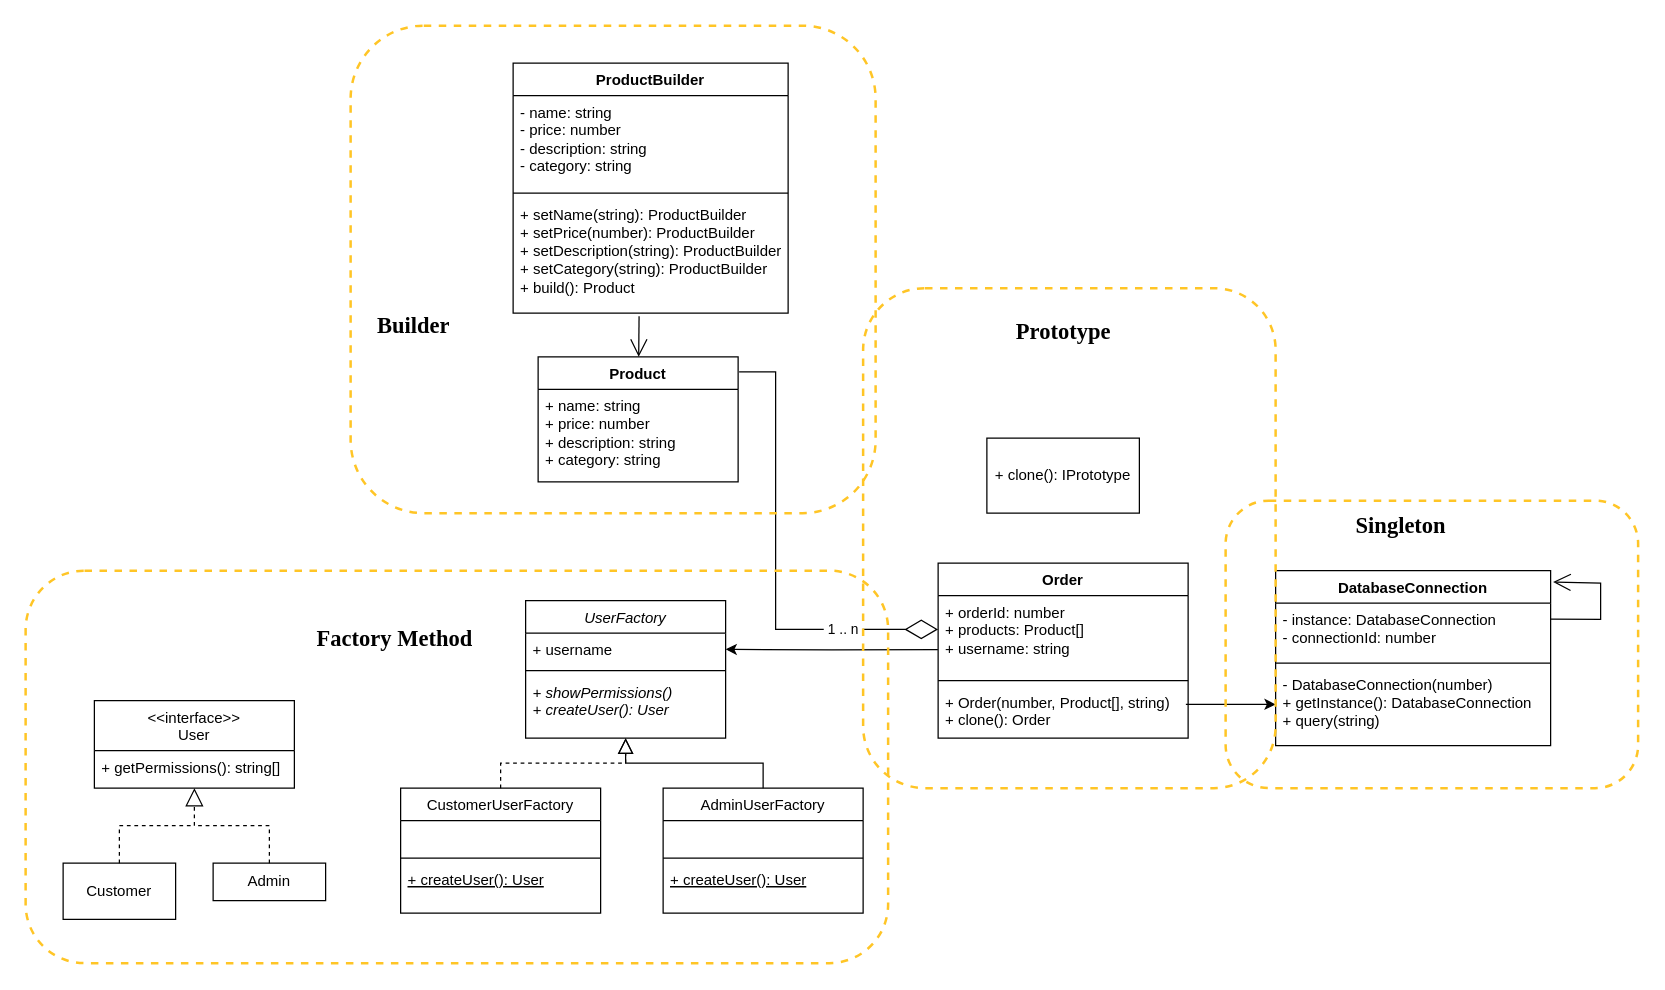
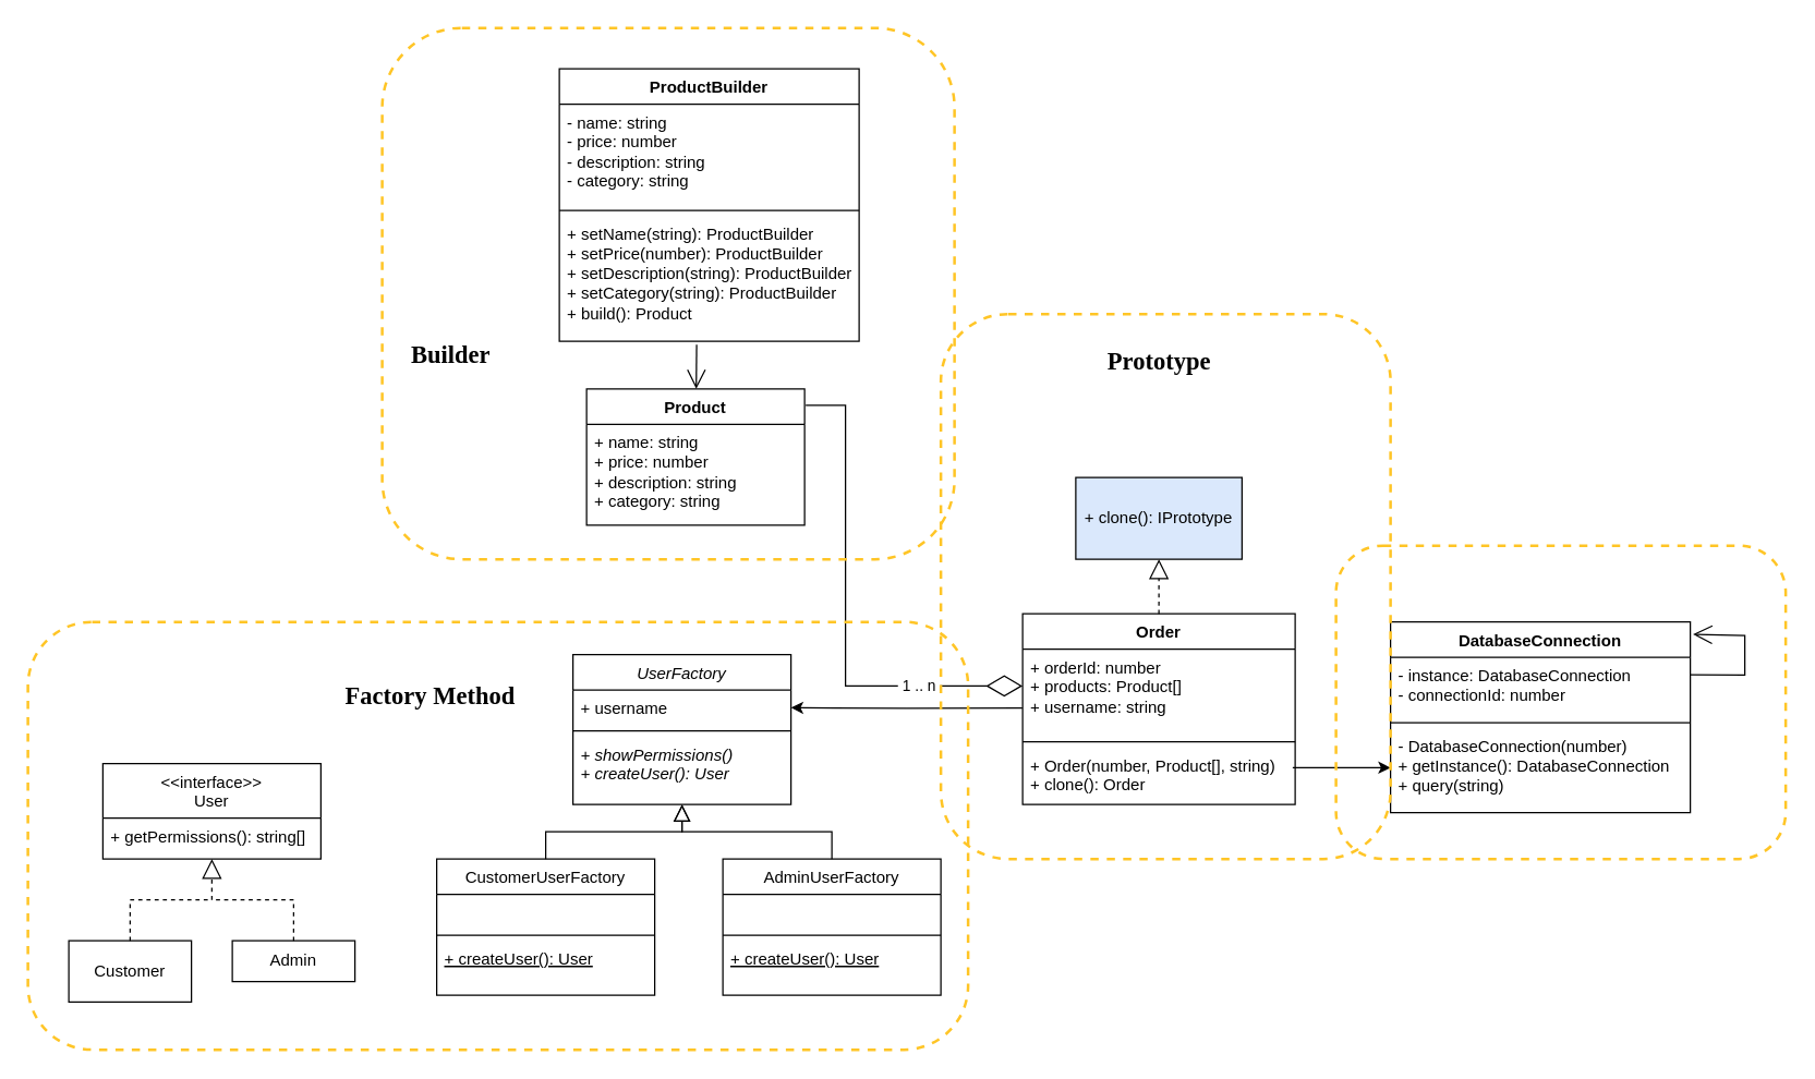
  <mxCell id="0" />
  <mxCell id="1" parent="0" />
  <mxCell id="2" value="UserFactory" style="swimlane;fontStyle=2;align=center;verticalAlign=top;childLayout=stackLayout;horizontal=1;startSize=26;horizontalStack=0;resizeParent=1;resizeLast=0;collapsible=1;marginBottom=0;rounded=0;shadow=0;strokeWidth=1;" parent="1" vertex="1"><mxGeometry x="420" y="480" width="160" height="110" as="geometry"><mxRectangle x="373" y="210" width="160" height="26" as="alternateBounds" /></mxGeometry></mxCell>
  <mxCell id="3" value="+ username" style="text;align=left;verticalAlign=top;spacingLeft=4;spacingRight=4;overflow=hidden;rotatable=0;points=[[0,0.5],[1,0.5]];portConstraint=eastwest;" parent="2" vertex="1"><mxGeometry y="26" width="160" height="26" as="geometry" /></mxCell>
  <mxCell id="4" value="" style="line;html=1;strokeWidth=1;align=left;verticalAlign=middle;spacingTop=-1;spacingLeft=3;spacingRight=3;rotatable=0;labelPosition=right;points=[];portConstraint=eastwest;" parent="2" vertex="1"><mxGeometry y="52" width="160" height="8" as="geometry" /></mxCell>
  <mxCell id="5" value="+ showPermissions()&#10;+ createUser(): User" style="text;align=left;verticalAlign=top;spacingLeft=4;spacingRight=4;overflow=hidden;rotatable=0;points=[[0,0.5],[1,0.5]];portConstraint=eastwest;fontStyle=2" parent="2" vertex="1"><mxGeometry y="60" width="160" height="50" as="geometry" /></mxCell>
  <mxCell id="6" value="CustomerUserFactory" style="swimlane;fontStyle=0;align=center;verticalAlign=top;childLayout=stackLayout;horizontal=1;startSize=26;horizontalStack=0;resizeParent=1;resizeLast=0;collapsible=1;marginBottom=0;rounded=0;shadow=0;strokeWidth=1;" parent="1" vertex="1"><mxGeometry x="320" y="630" width="160" height="100" as="geometry"><mxRectangle x="130" y="380" width="160" height="26" as="alternateBounds" /></mxGeometry></mxCell>
  <mxCell id="7" value="&#10;" style="text;align=left;verticalAlign=top;spacingLeft=4;spacingRight=4;overflow=hidden;rotatable=0;points=[[0,0.5],[1,0.5]];portConstraint=eastwest;" parent="6" vertex="1"><mxGeometry y="26" width="160" height="26" as="geometry" /></mxCell>
  <mxCell id="8" value="" style="line;html=1;strokeWidth=1;align=left;verticalAlign=middle;spacingTop=-1;spacingLeft=3;spacingRight=3;rotatable=0;labelPosition=right;points=[];portConstraint=eastwest;" parent="6" vertex="1"><mxGeometry y="52" width="160" height="8" as="geometry" /></mxCell>
  <mxCell id="9" value="+ createUser(): User" style="text;align=left;verticalAlign=top;spacingLeft=4;spacingRight=4;overflow=hidden;rotatable=0;points=[[0,0.5],[1,0.5]];portConstraint=eastwest;fontStyle=4" parent="6" vertex="1"><mxGeometry y="60" width="160" height="26" as="geometry" /></mxCell>
- <mxCell id="10" value="" style="endArrow=block;endSize=10;endFill=0;shadow=0;strokeWidth=1;rounded=0;curved=0;edgeStyle=elbowEdgeStyle;elbow=vertical;dashed=1;" parent="1" source="6" target="2" edge="1"><mxGeometry width="160" relative="1" as="geometry"><mxPoint x="400" y="473" as="sourcePoint" /><mxPoint x="400" y="473" as="targetPoint" /></mxGeometry></mxCell>
+ <mxCell id="10" value="" style="endArrow=block;endSize=10;endFill=0;shadow=0;strokeWidth=1;rounded=0;curved=0;edgeStyle=elbowEdgeStyle;elbow=vertical;" parent="1" source="6" target="2" edge="1"><mxGeometry width="160" relative="1" as="geometry"><mxPoint x="400" y="473" as="sourcePoint" /><mxPoint x="400" y="473" as="targetPoint" /></mxGeometry></mxCell>
  <mxCell id="11" value="AdminUserFactory" style="swimlane;fontStyle=0;align=center;verticalAlign=top;childLayout=stackLayout;horizontal=1;startSize=26;horizontalStack=0;resizeParent=1;resizeLast=0;collapsible=1;marginBottom=0;rounded=0;shadow=0;strokeWidth=1;" parent="1" vertex="1"><mxGeometry x="530" y="630" width="160" height="100" as="geometry"><mxRectangle x="340" y="380" width="170" height="26" as="alternateBounds" /></mxGeometry></mxCell>
  <mxCell id="12" value=" " style="text;align=left;verticalAlign=top;spacingLeft=4;spacingRight=4;overflow=hidden;rotatable=0;points=[[0,0.5],[1,0.5]];portConstraint=eastwest;" parent="11" vertex="1"><mxGeometry y="26" width="160" height="26" as="geometry" /></mxCell>
  <mxCell id="13" value="" style="line;html=1;strokeWidth=1;align=left;verticalAlign=middle;spacingTop=-1;spacingLeft=3;spacingRight=3;rotatable=0;labelPosition=right;points=[];portConstraint=eastwest;" parent="11" vertex="1"><mxGeometry y="52" width="160" height="8" as="geometry" /></mxCell>
  <mxCell id="14" value="+ createUser(): User" style="text;align=left;verticalAlign=top;spacingLeft=4;spacingRight=4;overflow=hidden;rotatable=0;points=[[0,0.5],[1,0.5]];portConstraint=eastwest;fontStyle=4" parent="11" vertex="1"><mxGeometry y="60" width="160" height="26" as="geometry" /></mxCell>
  <mxCell id="15" value="" style="endArrow=block;endSize=10;endFill=0;shadow=0;strokeWidth=1;rounded=0;curved=0;edgeStyle=elbowEdgeStyle;elbow=vertical;" parent="1" source="11" target="2" edge="1"><mxGeometry width="160" relative="1" as="geometry"><mxPoint x="410" y="643" as="sourcePoint" /><mxPoint x="510" y="541" as="targetPoint" /></mxGeometry></mxCell>
  <mxCell id="16" value="&lt;&lt;interface&gt;&gt;&#10;User" style="swimlane;fontStyle=0;align=center;verticalAlign=top;childLayout=stackLayout;horizontal=1;startSize=40;horizontalStack=0;resizeParent=1;resizeLast=0;collapsible=1;marginBottom=0;rounded=0;shadow=0;strokeWidth=1;" parent="1" vertex="1"><mxGeometry x="75" width="160" height="70" as="geometry" y="560"><mxRectangle x="550" y="140" width="160" height="26" as="alternateBounds" /></mxGeometry></mxCell>
  <mxCell id="17" value="+ getPermissions(): string[]" style="text;align=left;verticalAlign=top;spacingLeft=4;spacingRight=4;overflow=hidden;rotatable=0;points=[[0,0.5],[1,0.5]];portConstraint=eastwest;" parent="16" vertex="1"><mxGeometry y="40" width="160" height="26" as="geometry" /></mxCell>
  <mxCell id="18" value="Customer" style="rounded=0;whiteSpace=wrap;html=1;" parent="1" vertex="1"><mxGeometry x="50" y="690" width="90" height="45" as="geometry" /></mxCell>
  <mxCell id="19" value="Admin" style="rounded=0;whiteSpace=wrap;html=1;" parent="1" vertex="1"><mxGeometry x="170" y="690" width="90" height="30" as="geometry" /></mxCell>
  <mxCell id="20" value="" style="endArrow=none;dashed=1;html=1;rounded=0;" parent="1" source="18" edge="1"><mxGeometry width="50" height="50" relative="1" as="geometry"><mxPoint x="-5" y="730" as="sourcePoint" /><mxPoint x="155" y="660" as="targetPoint" /><Array as="points"><mxPoint x="95" y="660" /></Array></mxGeometry></mxCell>
  <mxCell id="21" value="" style="endArrow=none;dashed=1;html=1;rounded=0;" parent="1" source="19" edge="1"><mxGeometry width="50" height="50" relative="1" as="geometry"><mxPoint x="225" y="690" as="sourcePoint" /><mxPoint x="155" y="660" as="targetPoint" /><Array as="points"><mxPoint x="215" y="660" /></Array></mxGeometry></mxCell>
  <mxCell id="22" value="" style="endArrow=block;dashed=1;endFill=0;endSize=12;html=1;rounded=0;entryX=0.5;entryY=1;entryDx=0;entryDy=0;" parent="1" target="16" edge="1"><mxGeometry width="160" relative="1" as="geometry"><mxPoint x="155" y="660" as="sourcePoint" /><mxPoint x="105" y="710" as="targetPoint" /></mxGeometry></mxCell>
  <mxCell id="23" value="ProductBuilder" style="swimlane;fontStyle=1;align=center;verticalAlign=top;childLayout=stackLayout;horizontal=1;startSize=26;horizontalStack=0;resizeParent=1;resizeParentMax=0;resizeLast=0;collapsible=1;marginBottom=0;whiteSpace=wrap;html=1;" parent="1" vertex="1"><mxGeometry x="410" y="50" width="220" height="200" as="geometry" /></mxCell>
  <mxCell id="24" value="- name: string&lt;div style=&quot;border-color: var(--border-color);&quot;&gt;- price: number&lt;/div&gt;&lt;div style=&quot;border-color: var(--border-color);&quot;&gt;- description: string&lt;/div&gt;&lt;div style=&quot;border-color: var(--border-color);&quot;&gt;- category: string&lt;/div&gt;" style="text;strokeColor=none;fillColor=none;align=left;verticalAlign=top;spacingLeft=4;spacingRight=4;overflow=hidden;rotatable=0;points=[[0,0.5],[1,0.5]];portConstraint=eastwest;whiteSpace=wrap;html=1;" parent="23" vertex="1"><mxGeometry y="26" width="220" height="74" as="geometry" /></mxCell>
  <mxCell id="25" value="" style="line;strokeWidth=1;fillColor=none;align=left;verticalAlign=middle;spacingTop=-1;spacingLeft=3;spacingRight=3;rotatable=0;labelPosition=right;points=[];portConstraint=eastwest;strokeColor=inherit;" parent="23" vertex="1"><mxGeometry y="100" width="220" height="8" as="geometry" /></mxCell>
  <mxCell id="26" value="+ setName(string): ProductBuilder&lt;div&gt;+ setPrice(number): ProductBuilder&lt;/div&gt;&lt;div&gt;+ setDescription(string): ProductBuilder&lt;/div&gt;&lt;div&gt;+ setCategory(string): ProductBuilder&lt;/div&gt;&lt;div&gt;+ build(): Product&lt;/div&gt;" style="text;strokeColor=none;fillColor=none;align=left;verticalAlign=top;spacingLeft=4;spacingRight=4;overflow=hidden;rotatable=0;points=[[0,0.5],[1,0.5]];portConstraint=eastwest;whiteSpace=wrap;html=1;" parent="23" vertex="1"><mxGeometry y="108" width="220" height="92" as="geometry" /></mxCell>
  <mxCell id="27" value="Product" style="swimlane;fontStyle=1;align=center;verticalAlign=top;childLayout=stackLayout;horizontal=1;startSize=26;horizontalStack=0;resizeParent=1;resizeParentMax=0;resizeLast=0;collapsible=1;marginBottom=0;whiteSpace=wrap;html=1;" parent="1" vertex="1"><mxGeometry x="430" y="285" width="160" height="100" as="geometry" /></mxCell>
  <mxCell id="28" value="+ name: string&lt;div&gt;+ price: number&lt;/div&gt;&lt;div&gt;+ description: string&lt;/div&gt;&lt;div&gt;+ category: string&lt;/div&gt;" style="text;strokeColor=none;fillColor=none;align=left;verticalAlign=top;spacingLeft=4;spacingRight=4;overflow=hidden;rotatable=0;points=[[0,0.5],[1,0.5]];portConstraint=eastwest;whiteSpace=wrap;html=1;" parent="27" vertex="1"><mxGeometry y="26" width="160" height="74" as="geometry" /></mxCell>
  <mxCell id="29" value="" style="endArrow=open;endFill=1;endSize=12;html=1;rounded=0;exitX=0.458;exitY=1.027;exitDx=0;exitDy=0;exitPerimeter=0;" parent="1" source="26" target="27" edge="1"><mxGeometry width="160" relative="1" as="geometry"><mxPoint x="350" y="310" as="sourcePoint" /><mxPoint x="510" y="310" as="targetPoint" /></mxGeometry></mxCell>
  <mxCell id="30" value="DatabaseConnection" style="swimlane;fontStyle=1;align=center;verticalAlign=top;childLayout=stackLayout;horizontal=1;startSize=26;horizontalStack=0;resizeParent=1;resizeParentMax=0;resizeLast=0;collapsible=1;marginBottom=0;whiteSpace=wrap;html=1;" parent="1" vertex="1"><mxGeometry x="1020" y="456" width="220" height="140" as="geometry" /></mxCell>
  <mxCell id="31" value="- instance: DatabaseConnection&lt;div&gt;- connectionId: number&lt;/div&gt;" style="text;strokeColor=none;fillColor=none;align=left;verticalAlign=top;spacingLeft=4;spacingRight=4;overflow=hidden;rotatable=0;points=[[0,0.5],[1,0.5]];portConstraint=eastwest;whiteSpace=wrap;html=1;" parent="30" vertex="1"><mxGeometry y="26" width="220" height="44" as="geometry" /></mxCell>
  <mxCell id="32" value="" style="line;strokeWidth=1;fillColor=none;align=left;verticalAlign=middle;spacingTop=-1;spacingLeft=3;spacingRight=3;rotatable=0;labelPosition=right;points=[];portConstraint=eastwest;strokeColor=inherit;" parent="30" vertex="1"><mxGeometry y="70" width="220" height="8" as="geometry" /></mxCell>
  <mxCell id="33" value="- DatabaseConnection(number)&lt;div&gt;+ getInstance(): DatabaseConnection&lt;/div&gt;&lt;div&gt;+ query(string)&lt;/div&gt;" style="text;strokeColor=none;fillColor=none;align=left;verticalAlign=top;spacingLeft=4;spacingRight=4;overflow=hidden;rotatable=0;points=[[0,0.5],[1,0.5]];portConstraint=eastwest;whiteSpace=wrap;html=1;" parent="30" vertex="1"><mxGeometry y="78" width="220" height="62" as="geometry" /></mxCell>
  <mxCell id="34" value="" style="endArrow=open;endFill=1;endSize=12;html=1;rounded=0;exitX=0.998;exitY=0.292;exitDx=0;exitDy=0;entryX=1.009;entryY=0.065;entryDx=0;entryDy=0;entryPerimeter=0;exitPerimeter=0;" parent="30" source="31" target="30" edge="1"><mxGeometry width="160" relative="1" as="geometry"><mxPoint x="240" y="50" as="sourcePoint" /><mxPoint x="400" y="50" as="targetPoint" /><Array as="points"><mxPoint x="260" y="39" /><mxPoint x="260" y="10" /></Array></mxGeometry></mxCell>
- <mxCell id="35" value="+ clone(): IPrototype" style="rounded=0;whiteSpace=wrap;html=1;" parent="1" vertex="1"><mxGeometry x="789" y="350" width="122" height="60" as="geometry" /></mxCell>
+ <mxCell id="35" value="+ clone(): IPrototype" style="rounded=0;whiteSpace=wrap;html=1;fillColor=#dae8fc;" parent="1" vertex="1"><mxGeometry x="789" y="350" width="122" height="60" as="geometry" /></mxCell>
  <mxCell id="36" value="Order" style="swimlane;fontStyle=1;align=center;verticalAlign=top;childLayout=stackLayout;horizontal=1;startSize=26;horizontalStack=0;resizeParent=1;resizeParentMax=0;resizeLast=0;collapsible=1;marginBottom=0;whiteSpace=wrap;html=1;" parent="1" vertex="1"><mxGeometry x="750" y="450" width="200" height="140" as="geometry" /></mxCell>
  <mxCell id="37" value="+ orderId: number&lt;div&gt;+ products:&amp;nbsp;&lt;span style=&quot;background-color: initial;&quot;&gt;Product[]&lt;/span&gt;&lt;/div&gt;&lt;div&gt;+ username: string&lt;/div&gt;" style="text;strokeColor=none;fillColor=none;align=left;verticalAlign=top;spacingLeft=4;spacingRight=4;overflow=hidden;rotatable=0;points=[[0,0.5],[1,0.5]];portConstraint=eastwest;whiteSpace=wrap;html=1;" parent="36" vertex="1"><mxGeometry y="26" width="200" height="64" as="geometry" /></mxCell>
  <mxCell id="38" value="" style="line;strokeWidth=1;fillColor=none;align=left;verticalAlign=middle;spacingTop=-1;spacingLeft=3;spacingRight=3;rotatable=0;labelPosition=right;points=[];portConstraint=eastwest;strokeColor=inherit;" parent="36" vertex="1"><mxGeometry y="90" width="200" height="8" as="geometry" /></mxCell>
  <mxCell id="39" value="&lt;div&gt;+ Order(number, Product[], string)&lt;/div&gt;+ clone(): Order" style="text;strokeColor=none;fillColor=none;align=left;verticalAlign=top;spacingLeft=4;spacingRight=4;overflow=hidden;rotatable=0;points=[[0,0.5],[1,0.5]];portConstraint=eastwest;whiteSpace=wrap;html=1;" parent="36" vertex="1"><mxGeometry y="98" width="200" height="42" as="geometry" /></mxCell>
+ <mxCell id="40" value="" style="endArrow=block;dashed=1;endFill=0;endSize=12;html=1;rounded=0;exitX=0.5;exitY=0;exitDx=0;exitDy=0;" parent="1" source="36" target="35" edge="1"><mxGeometry width="160" relative="1" as="geometry"><mxPoint x="1020" y="580" as="sourcePoint" /><mxPoint x="1180" y="580" as="targetPoint" /></mxGeometry></mxCell>
  <mxCell id="41" style="edgeStyle=orthogonalEdgeStyle;rounded=0;orthogonalLoop=1;jettySize=auto;html=1;exitX=0.991;exitY=0.355;exitDx=0;exitDy=0;exitPerimeter=0;" parent="1" source="39" edge="1"><mxGeometry relative="1" as="geometry"><mxPoint x="1020" y="563" as="targetPoint" /></mxGeometry></mxCell>
  <mxCell id="42" style="edgeStyle=orthogonalEdgeStyle;rounded=0;orthogonalLoop=1;jettySize=auto;html=1;entryX=1;entryY=0.5;entryDx=0;entryDy=0;exitX=-0.001;exitY=0.676;exitDx=0;exitDy=0;exitPerimeter=0;" parent="1" source="37" target="3" edge="1"><mxGeometry relative="1" as="geometry" /></mxCell>
  <mxCell id="43" value="" style="endArrow=diamondThin;endFill=0;endSize=24;html=1;rounded=0;entryX=0;entryY=0.5;entryDx=0;entryDy=0;exitX=1.005;exitY=0.17;exitDx=0;exitDy=0;exitPerimeter=0;" parent="1" edge="1"><mxGeometry width="160" relative="1" as="geometry"><mxPoint x="590.8" y="297" as="sourcePoint" /><mxPoint x="750" y="503" as="targetPoint" /><Array as="points"><mxPoint x="620" y="297" /><mxPoint x="620" y="503" /></Array></mxGeometry></mxCell>
  <mxCell id="44" value="&amp;nbsp;1 .. n&amp;nbsp;" style="edgeLabel;html=1;align=center;verticalAlign=middle;resizable=0;points=[];" parent="43" vertex="1" connectable="0"><mxGeometry x="0.581" y="1" relative="1" as="geometry"><mxPoint as="offset" /></mxGeometry></mxCell>
- <mxCell id="45" value="&lt;font style=&quot;font-size: 18px;&quot; face=&quot;Comic Sans MS&quot;&gt;&lt;b&gt;Singleton&lt;/b&gt;&lt;/font&gt;" style="text;html=1;align=center;verticalAlign=middle;resizable=0;points=[];autosize=1;strokeColor=none;fillColor=none;" parent="1" vertex="1"><mxGeometry x="1070" y="400" width="100" height="40" as="geometry" /></mxCell>
  <mxCell id="46" value="&lt;font style=&quot;font-size: 18px;&quot; face=&quot;Comic Sans MS&quot;&gt;&lt;b&gt;Builder&lt;/b&gt;&lt;/font&gt;" style="text;html=1;align=center;verticalAlign=middle;resizable=0;points=[];autosize=1;strokeColor=none;fillColor=none;" parent="1" vertex="1"><mxGeometry x="290" y="240" width="80" height="40" as="geometry" /></mxCell>
  <mxCell id="47" value="&lt;font style=&quot;font-size: 18px;&quot; face=&quot;Comic Sans MS&quot;&gt;&lt;b&gt;Prototype&lt;/b&gt;&lt;/font&gt;" style="text;html=1;align=center;verticalAlign=middle;resizable=0;points=[];autosize=1;strokeColor=none;fillColor=none;" parent="1" vertex="1"><mxGeometry x="795" y="245" width="110" height="40" as="geometry" /></mxCell>
  <mxCell id="48" value="&lt;font style=&quot;font-size: 18px;&quot; face=&quot;Comic Sans MS&quot;&gt;&lt;b&gt;Factory Method&lt;/b&gt;&lt;/font&gt;" style="text;html=1;align=center;verticalAlign=middle;resizable=0;points=[];autosize=1;strokeColor=none;fillColor=none;" parent="1" vertex="1"><mxGeometry x="235" y="491" width="160" height="40" as="geometry" /></mxCell>
  <mxCell id="49" value="" style="rounded=1;whiteSpace=wrap;html=1;fillStyle=dashed;dashed=1;strokeColor=#FFC526;strokeWidth=2;fillColor=none;" vertex="1" parent="1"><mxGeometry x="280" y="20" width="420" height="390" as="geometry" /></mxCell>
  <mxCell id="50" value="" style="rounded=1;whiteSpace=wrap;html=1;fillStyle=dashed;dashed=1;strokeColor=#FFC526;strokeWidth=2;fillColor=none;" vertex="1" parent="1"><mxGeometry x="20" y="456" width="690" height="314" as="geometry" /></mxCell>
  <mxCell id="51" value="" style="rounded=1;whiteSpace=wrap;html=1;fillStyle=dashed;dashed=1;strokeColor=#FFC526;strokeWidth=2;fillColor=none;" vertex="1" parent="1"><mxGeometry x="980" y="400" width="330" height="230" as="geometry" /></mxCell>
  <mxCell id="52" value="" style="rounded=1;whiteSpace=wrap;html=1;fillStyle=dashed;dashed=1;strokeColor=#FFC526;strokeWidth=2;fillColor=none;" vertex="1" parent="1"><mxGeometry x="690" y="230" width="330" height="400" as="geometry" /></mxCell>
